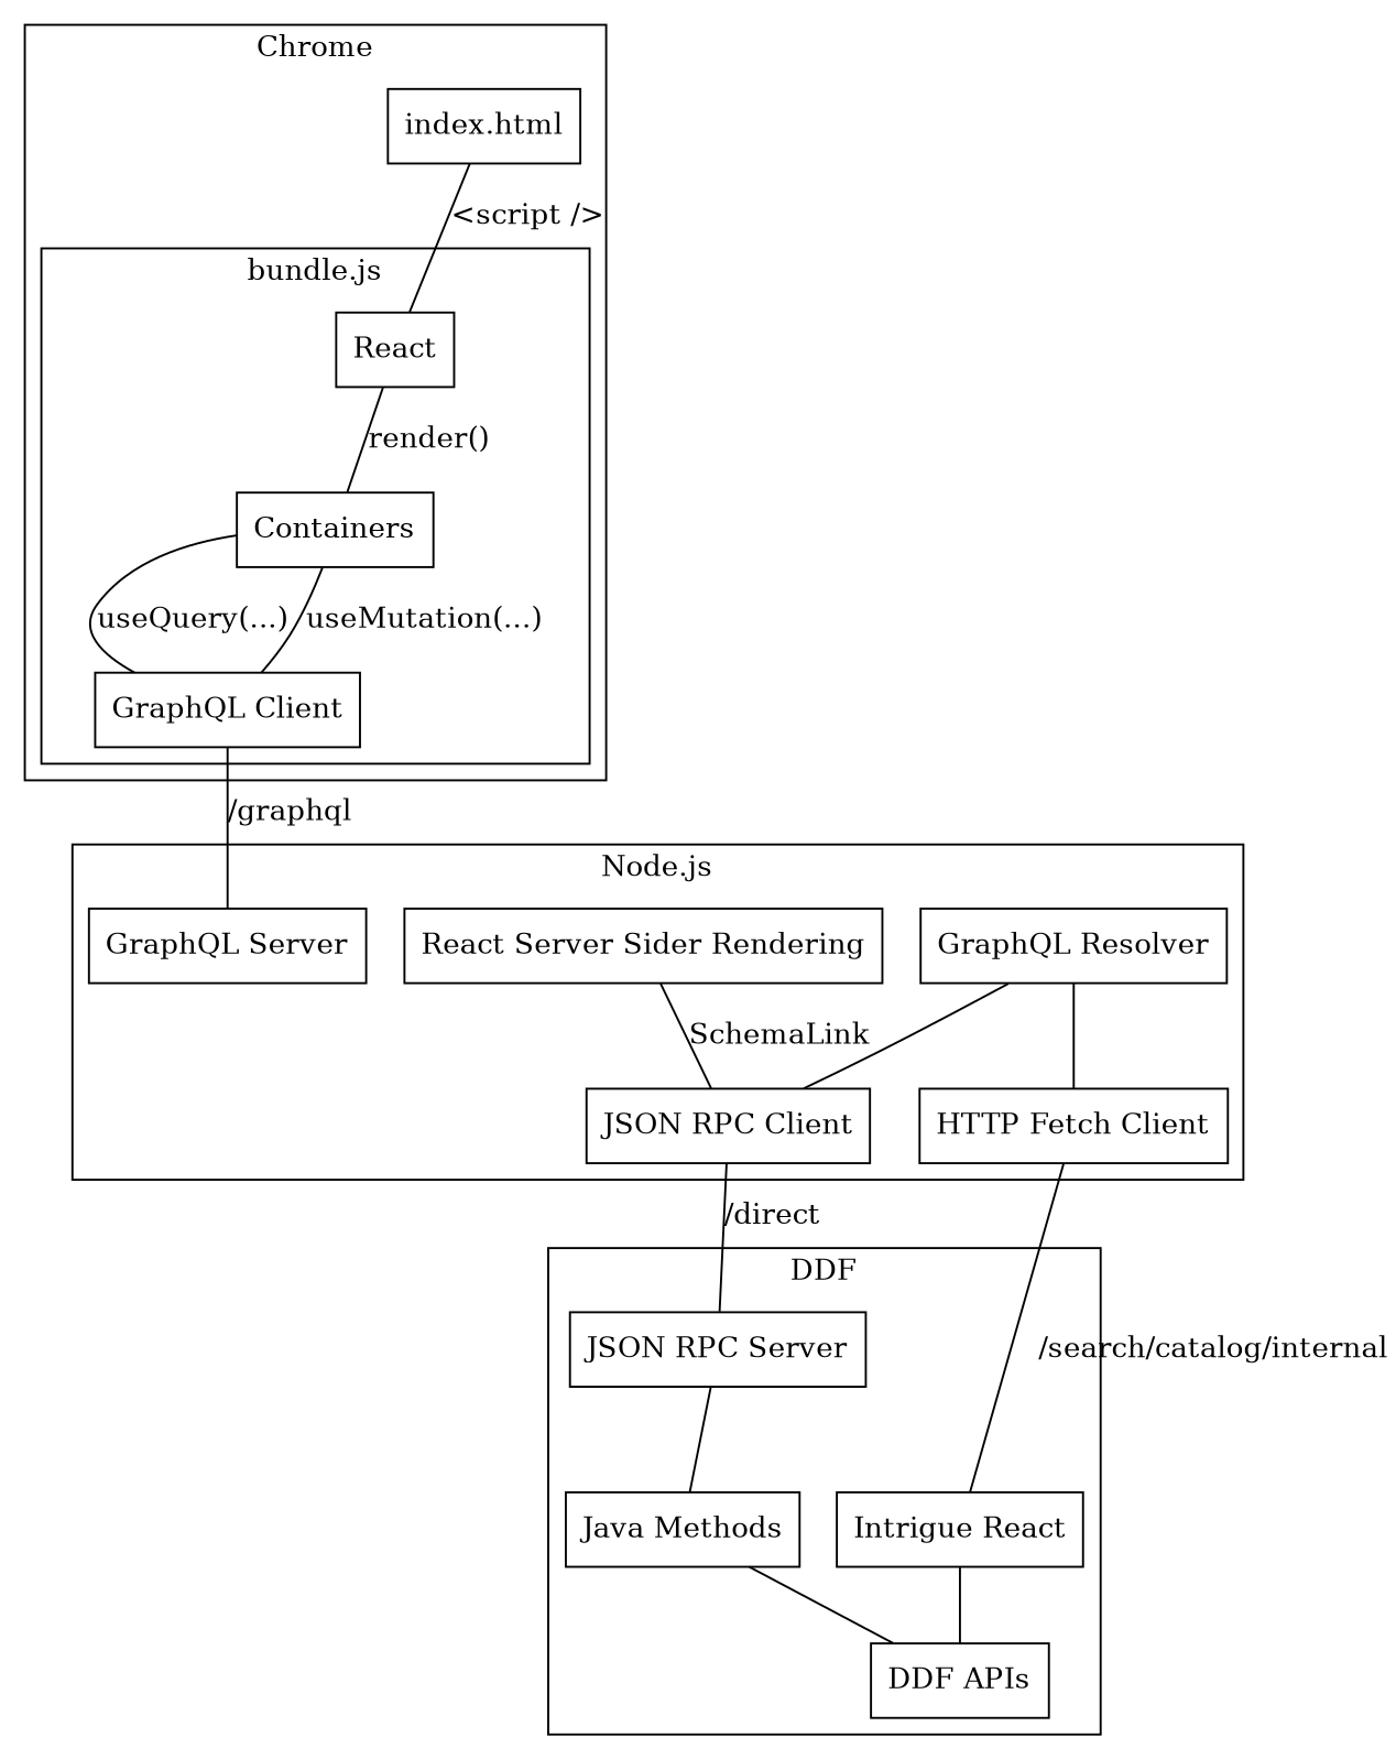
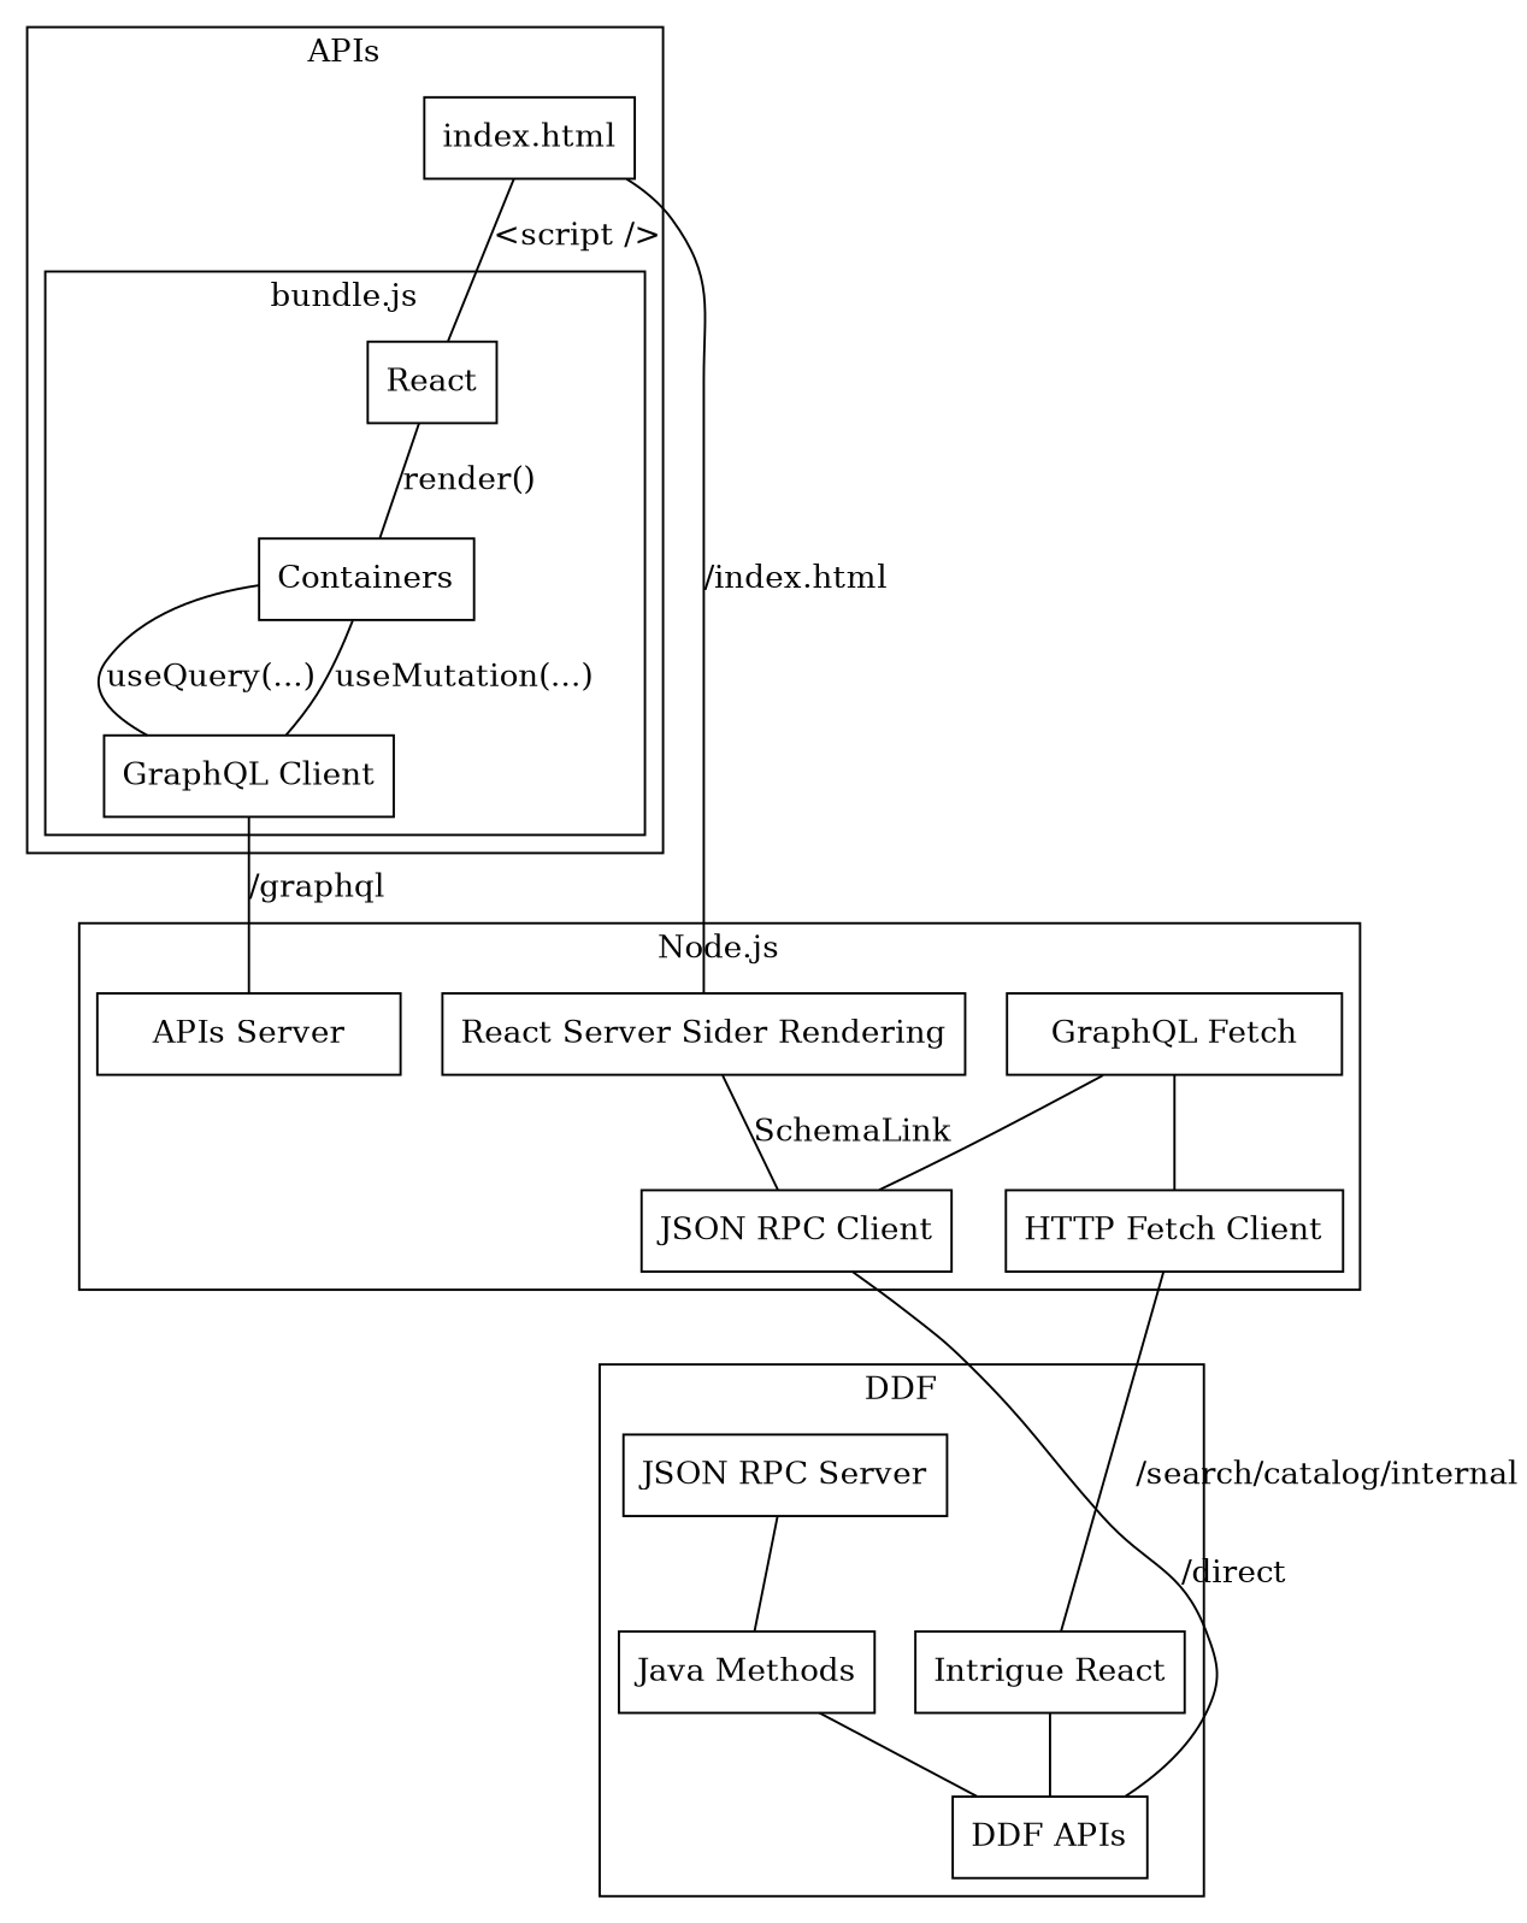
  graph {
    compound=true
    node [shape=box]
    n1 [label=React]
    n2 [label=Containers]
    n3 [label="GraphQL Client"]
    n4 [label="index.html"]
-   n5 [label="GraphQL Server"]
-   n6 [label="GraphQL Resolver"]
+   n5 [label="APIs Server"]
+   n6 [label="GraphQL Fetch"]
    n7 [label="React Server Sider Rendering"]
    n8 [label="JSON RPC Client"]
    n9 [label="HTTP Fetch Client"]
    n10 [label="JSON RPC Server"]
    n11 [label="Java Methods"]
    n12 [label="Intrigue React"]
    n13 [label="DDF APIs"]
    subgraph cluster_1 {
-     label=Chrome
+     label=APIs
      n4
      subgraph cluster_2 {
        label="bundle.js"
        n1
        n2
        n3
      }
    }
    subgraph cluster_3 {
      label="Node.js"
      n5
      n6
      n7
      n8
      n9
    }
    subgraph cluster_4 {
      label=DDF
      n10
      n11
      n12
      n13
    }
    n1 -- n2 [label="render()"]
    n2 -- n3 [label="useQuery(...)"]
    n2 -- n3 [label="useMutation(...)"]
    n3 -- n5 [label="/graphql"]
    n4 -- n1 [label="<script />"]
+   n4 -- n7 [label="/index.html"]
    n6 -- n8
    n6 -- n9
    n7 -- n8 [label=SchemaLink]
-   n8 -- n10 [label="/direct"]
+   n8 -- n13 [label="/direct"]
    n9 -- n12 [label="/search/catalog/internal"]
    n10 -- n11
    n11 -- n13
    n12 -- n13
  }
